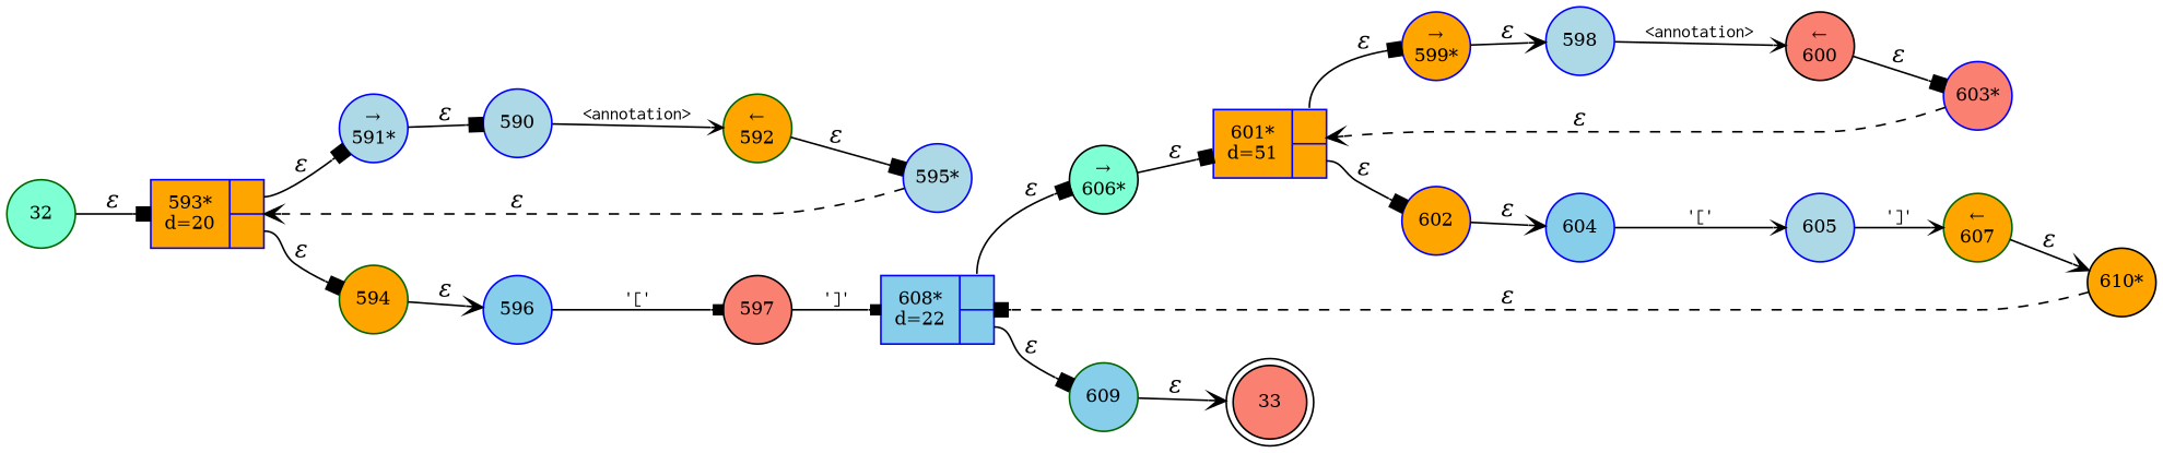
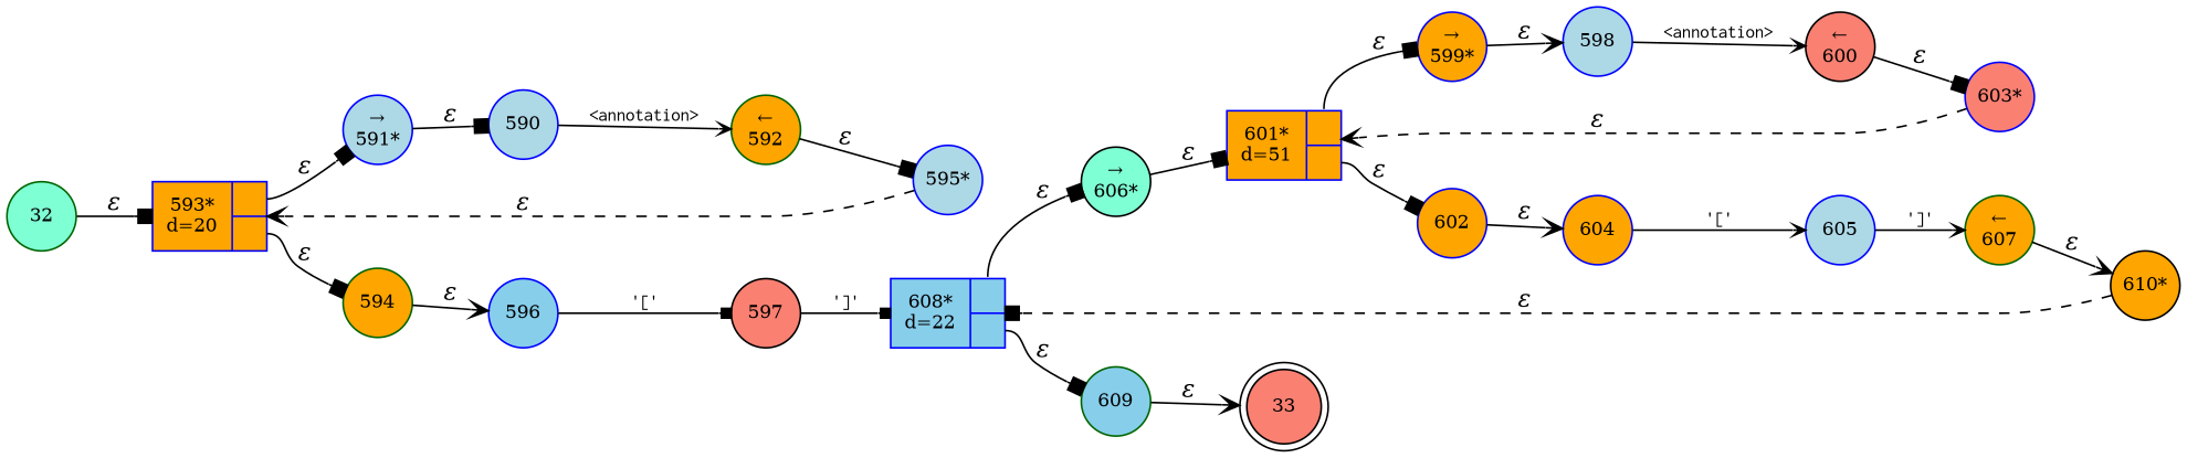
  digraph {
    rankdir=LR
    node [color=blue fillcolor=orange fixedsize=true fontsize=11 shape=circle style=filled peripheries=1]
    edge [arrowhead=box fontname="Times-Italic"]
    n1 [color=black fillcolor=salmon label=33 shape=doublecircle width=.6 peripheries=""]
    n2 [color=darkgreen fillcolor=aquamarine label=32 width=.55]
    n3 [fixedsize=false label="{593*\nd=20|{<p0>|<p1>}}" shape=record]
    n4 [fillcolor=lightblue label="&rarr;\n591*" width=.55]
    n5 [color=darkgreen label=594 width=.55]
    n6 [fillcolor=skyblue fixedsize=false label="{608*\nd=22|{<p0>|<p1>}}" shape=record]
    n7 [color=darkgreen fillcolor=skyblue label=609 width=.55]
    n8 [color=black fillcolor=aquamarine label="&rarr;\n606*" width=.55]
    n9 [fixedsize=false label="{601*\nd=51|{<p0>|<p1>}}" shape=record]
    n10 [color=black label="610*" width=.55]
    n11 [fillcolor=lightblue label=590 width=.55]
    n12 [color=darkgreen label="&larr;\n592" width=.55]
    n13 [fillcolor=lightblue label="595*" width=.55]
    n14 [fillcolor=skyblue label=596 width=.55]
    n15 [color=black fillcolor=salmon label=597 width=.55]
    n16 [fillcolor=lightblue label=598 width=.55]
    n17 [color=black fillcolor=salmon label="&larr;\n600" width=.55]
    n18 [fillcolor=salmon label="603*" width=.55]
    n19 [label="&rarr;\n599*" width=.55]
    n20 [label=602 width=.55]
-   n21 [fillcolor=skyblue label=604 width=.55]
+   n21 [label=604 width=.55]
    n22 [fillcolor=lightblue label=605 width=.55]
    n23 [color=darkgreen label="&larr;\n607" width=.55]
    n2 -> n3 [label="&epsilon;"]
    n3 -> n4 [label="&epsilon;" tailport=p0]
    n3 -> n5 [label="&epsilon;" tailport=p1]
    n4 -> n11 [label="&epsilon;"]
    n5 -> n14 [arrowhead=vee label="&epsilon;"]
    n6 -> n7 [label="&epsilon;" tailport=p1]
    n6 -> n8 [label="&epsilon;" tailport=p0]
    n7 -> n1 [arrowhead=vee label="&epsilon;"]
    n8 -> n9 [label="&epsilon;"]
    n9 -> n19 [label="&epsilon;" tailport=p0]
    n9 -> n20 [label="&epsilon;" tailport=p1]
    n10 -> n6 [label="&epsilon;" style=dashed]
    n11 -> n12 [arrowhead=vee arrowsize=.7 fontname=Courier fontsize=11 label="<annotation>"]
    n12 -> n13 [label="&epsilon;"]
    n13 -> n3 [arrowhead=vee label="&epsilon;" style=dashed]
    n14 -> n15 [arrowsize=.7 fontname=Courier fontsize=11 label="'['"]
    n15 -> n6 [arrowsize=.7 fontname=Courier fontsize=11 label="']'"]
    n16 -> n17 [arrowhead=vee arrowsize=.7 fontname=Courier fontsize=11 label="<annotation>"]
    n17 -> n18 [label="&epsilon;"]
    n18 -> n9 [arrowhead=vee label="&epsilon;" style=dashed]
    n19 -> n16 [arrowhead=vee label="&epsilon;"]
    n20 -> n21 [arrowhead=vee label="&epsilon;"]
    n21 -> n22 [arrowhead=vee arrowsize=.7 fontname=Courier fontsize=11 label="'['"]
    n22 -> n23 [arrowhead=vee arrowsize=.7 fontname=Courier fontsize=11 label="']'"]
    n23 -> n10 [arrowhead=vee label="&epsilon;"]
  }
